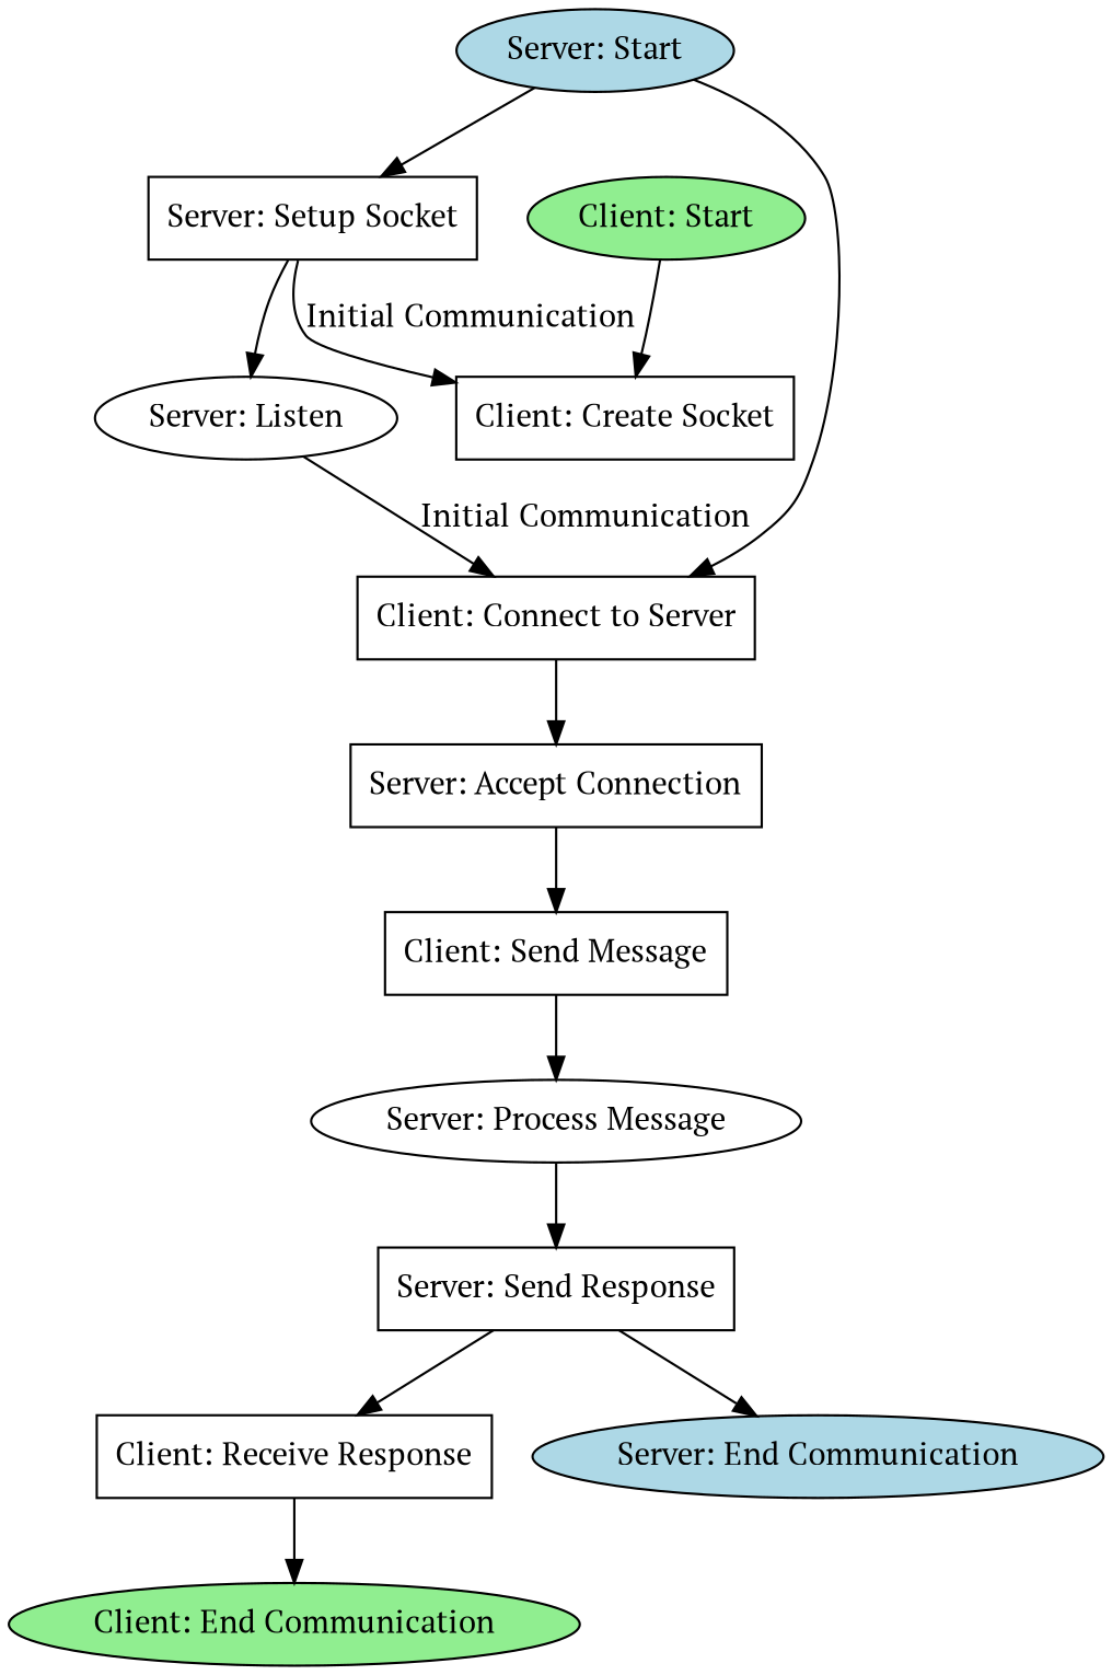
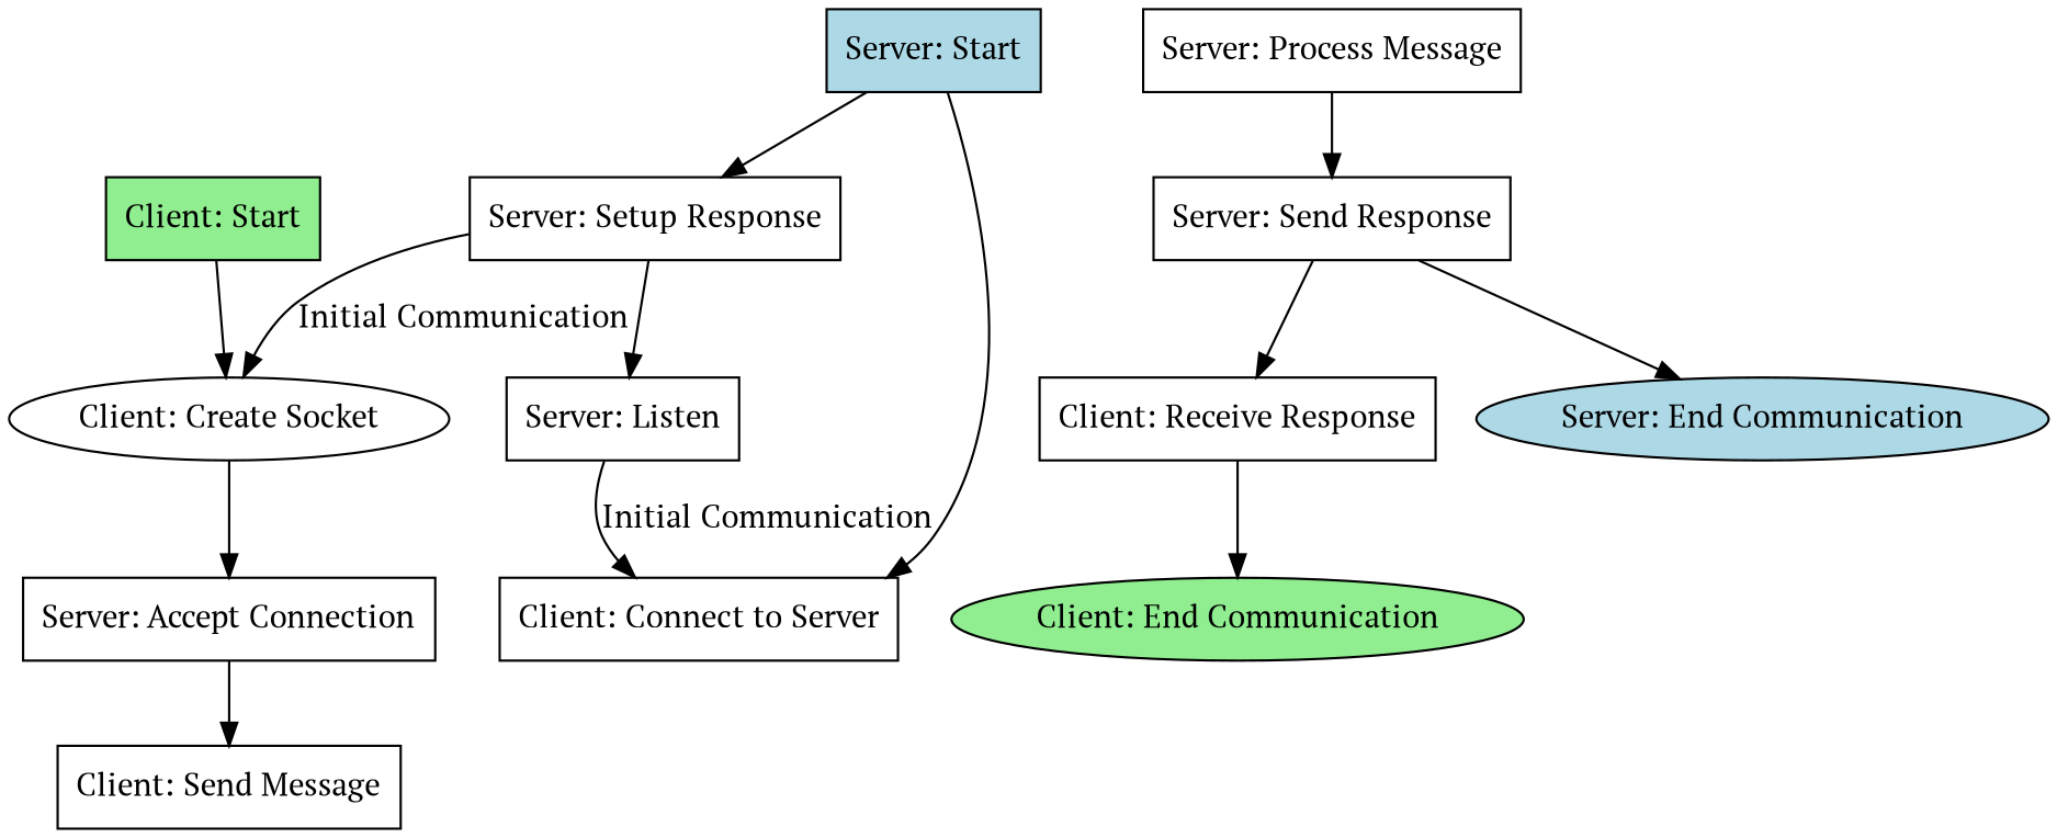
  digraph {
    fontname="PT Serif"
    node [fontname="PT Serif" shape=box]
    edge [fontname="PT Serif"]
-   n1 [fillcolor=lightblue label="Server: Start" shape=ellipse style=filled]
-   n2 [label="Server: Setup Socket"]
+   n1 [fillcolor=lightblue label="Server: Start" style=filled]
+   n2 [label="Server: Setup Response"]
    n3 [label="Client: Connect to Server"]
-   n4 [label="Client: Create Socket"]
-   n5 [label="Server: Listen" shape=ellipse]
-   n6 [fillcolor=lightgreen label="Client: Start" shape=ellipse style=filled]
+   n4 [label="Client: Create Socket" shape=ellipse]
+   n5 [label="Server: Listen"]
+   n6 [fillcolor=lightgreen label="Client: Start" style=filled]
    n7 [label="Server: Accept Connection"]
    n8 [label="Client: Send Message"]
-   n9 [label="Server: Process Message" shape=ellipse]
+   n9 [label="Server: Process Message"]
    n10 [label="Server: Send Response"]
    n11 [label="Client: Receive Response"]
    n12 [fillcolor=lightblue label="Server: End Communication" shape=ellipse style=filled]
    n13 [fillcolor=lightgreen label="Client: End Communication" shape=ellipse style=filled]
    n1 -> n2
    n1 -> n3
    n2 -> n4 [label="Initial Communication"]
    n2 -> n5
-   n3 -> n7
+   n4 -> n7
    n5 -> n3 [label="Initial Communication"]
    n6 -> n4
    n7 -> n8
-   n8 -> n9
    n9 -> n10
    n10 -> n11
    n10 -> n12
    n11 -> n13
  }
